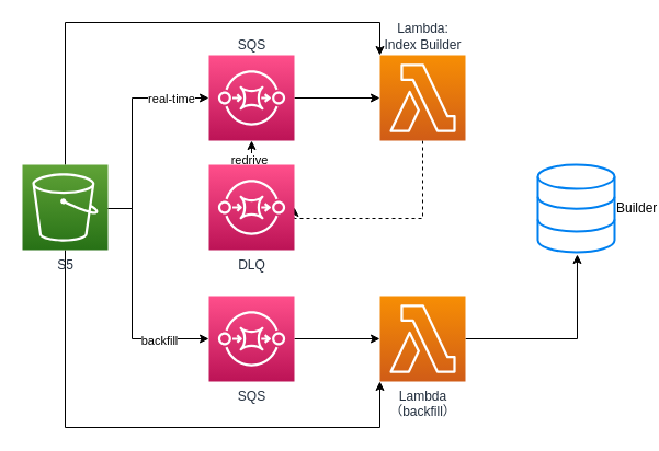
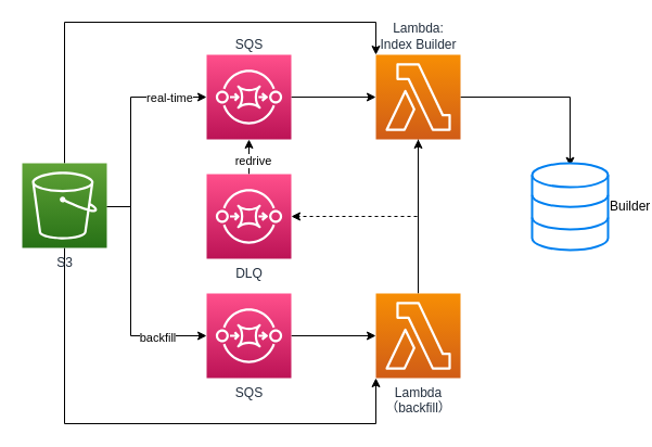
  <mxCell id="0" />
  <mxCell id="1" parent="0" />
  <mxCell id="2" style="edgeStyle=orthogonalEdgeStyle;rounded=0;orthogonalLoop=1;jettySize=auto;html=1;" edge="1" parent="1" source="3" target="13"><mxGeometry relative="1" as="geometry" /></mxCell>
  <mxCell id="3" value="SQS" style="sketch=0;points=[[0,0,0],[0.25,0,0],[0.5,0,0],[0.75,0,0],[1,0,0],[0,1,0],[0.25,1,0],[0.5,1,0],[0.75,1,0],[1,1,0],[0,0.25,0],[0,0.5,0],[0,0.75,0],[1,0.25,0],[1,0.5,0],[1,0.75,0]];outlineConnect=0;fontColor=#232F3E;gradientColor=#FF4F8B;gradientDirection=north;fillColor=#BC1356;strokeColor=#ffffff;dashed=0;verticalLabelPosition=top;verticalAlign=bottom;align=center;html=1;fontSize=12;fontStyle=0;aspect=fixed;shape=mxgraph.aws4.resourceIcon;resIcon=mxgraph.aws4.sqs;labelPosition=center;" vertex="1" parent="1"><mxGeometry x="190" y="50" width="78" height="78" as="geometry" /></mxCell>
  <mxCell id="4" style="edgeStyle=orthogonalEdgeStyle;rounded=0;orthogonalLoop=1;jettySize=auto;html=1;" edge="1" parent="1" source="10" target="3"><mxGeometry relative="1" as="geometry"><Array as="points"><mxPoint x="120" y="190" /><mxPoint x="120" y="89" /></Array></mxGeometry></mxCell>
  <mxCell id="5" value="real-time" style="edgeLabel;html=1;align=center;verticalAlign=middle;resizable=0;points=[];" vertex="1" connectable="0" parent="4"><mxGeometry x="0.637" relative="1" as="geometry"><mxPoint as="offset" /></mxGeometry></mxCell>
  <mxCell id="6" style="edgeStyle=orthogonalEdgeStyle;rounded=0;orthogonalLoop=1;jettySize=auto;html=1;entryX=0;entryY=0.5;entryDx=0;entryDy=0;entryPerimeter=0;startArrow=none;startFill=0;" edge="1" parent="1" source="10" target="15"><mxGeometry relative="1" as="geometry"><Array as="points"><mxPoint x="120" y="190" /><mxPoint x="120" y="309" /></Array></mxGeometry></mxCell>
  <mxCell id="7" value="backfill" style="edgeLabel;html=1;align=center;verticalAlign=middle;resizable=0;points=[];" vertex="1" connectable="0" parent="6"><mxGeometry x="0.564" y="-1" relative="1" as="geometry"><mxPoint as="offset" /></mxGeometry></mxCell>
  <mxCell id="8" style="edgeStyle=orthogonalEdgeStyle;rounded=0;orthogonalLoop=1;jettySize=auto;html=1;startArrow=none;startFill=0;entryX=0;entryY=0;entryDx=0;entryDy=0;entryPerimeter=0;" edge="1" parent="1" source="10" target="13"><mxGeometry relative="1" as="geometry"><mxPoint x="340" y="90" as="targetPoint" /><Array as="points"><mxPoint x="59" y="20" /><mxPoint x="346" y="20" /></Array></mxGeometry></mxCell>
  <mxCell id="9" style="edgeStyle=orthogonalEdgeStyle;rounded=0;orthogonalLoop=1;jettySize=auto;html=1;entryX=0;entryY=1;entryDx=0;entryDy=0;entryPerimeter=0;startArrow=none;startFill=0;" edge="1" parent="1" source="10" target="17"><mxGeometry relative="1" as="geometry"><Array as="points"><mxPoint x="59" y="390" /><mxPoint x="346" y="390" /></Array></mxGeometry></mxCell>
- <mxCell id="10" value="S5 " style="sketch=0;points=[[0,0,0],[0.25,0,0],[0.5,0,0],[0.75,0,0],[1,0,0],[0,1,0],[0.25,1,0],[0.5,1,0],[0.75,1,0],[1,1,0],[0,0.25,0],[0,0.5,0],[0,0.75,0],[1,0.25,0],[1,0.5,0],[1,0.75,0]];outlineConnect=0;fontColor=#232F3E;gradientColor=#60A337;gradientDirection=north;fillColor=#277116;strokeColor=#ffffff;dashed=0;verticalLabelPosition=bottom;verticalAlign=top;align=center;html=1;fontSize=12;fontStyle=0;aspect=fixed;shape=mxgraph.aws4.resourceIcon;resIcon=mxgraph.aws4.s3;" vertex="1" parent="1"><mxGeometry x="20" y="150" width="78" height="78" as="geometry" /></mxCell>
+ <mxCell id="10" value="S3 " style="sketch=0;points=[[0,0,0],[0.25,0,0],[0.5,0,0],[0.75,0,0],[1,0,0],[0,1,0],[0.25,1,0],[0.5,1,0],[0.75,1,0],[1,1,0],[0,0.25,0],[0,0.5,0],[0,0.75,0],[1,0.25,0],[1,0.5,0],[1,0.75,0]];outlineConnect=0;fontColor=#232F3E;gradientColor=#60A337;gradientDirection=north;fillColor=#277116;strokeColor=#ffffff;dashed=0;verticalLabelPosition=bottom;verticalAlign=top;align=center;html=1;fontSize=12;fontStyle=0;aspect=fixed;shape=mxgraph.aws4.resourceIcon;resIcon=mxgraph.aws4.s3;" vertex="1" parent="1"><mxGeometry x="20" y="150" width="78" height="78" as="geometry" /></mxCell>
+ <mxCell id="11" style="edgeStyle=orthogonalEdgeStyle;rounded=0;orthogonalLoop=1;jettySize=auto;html=1;exitX=1;exitY=0.5;exitDx=0;exitDy=0;exitPerimeter=0;entryX=0.5;entryY=0.034;entryDx=0;entryDy=0;entryPerimeter=0;" edge="1" parent="1" source="13" target="18"><mxGeometry relative="1" as="geometry" /></mxCell>
  <mxCell id="12" style="edgeStyle=orthogonalEdgeStyle;rounded=0;orthogonalLoop=1;jettySize=auto;html=1;entryX=1;entryY=0.5;entryDx=0;entryDy=0;entryPerimeter=0;startArrow=none;startFill=0;dashed=1;" edge="1" parent="1" source="13" target="21"><mxGeometry relative="1" as="geometry"><Array as="points"><mxPoint x="385" y="199" /></Array></mxGeometry></mxCell>
  <mxCell id="13" value="Lambda:&lt;br&gt;Index Builder" style="sketch=0;points=[[0,0,0],[0.25,0,0],[0.5,0,0],[0.75,0,0],[1,0,0],[0,1,0],[0.25,1,0],[0.5,1,0],[0.75,1,0],[1,1,0],[0,0.25,0],[0,0.5,0],[0,0.75,0],[1,0.25,0],[1,0.5,0],[1,0.75,0]];outlineConnect=0;fontColor=#232F3E;gradientColor=#F78E04;gradientDirection=north;fillColor=#D05C17;strokeColor=#ffffff;dashed=0;verticalLabelPosition=top;verticalAlign=bottom;align=center;html=1;fontSize=12;fontStyle=0;aspect=fixed;shape=mxgraph.aws4.resourceIcon;resIcon=mxgraph.aws4.lambda;labelPosition=center;" vertex="1" parent="1"><mxGeometry x="346" y="50" width="78" height="78" as="geometry" /></mxCell>
  <mxCell id="14" style="edgeStyle=orthogonalEdgeStyle;rounded=0;orthogonalLoop=1;jettySize=auto;html=1;exitX=1;exitY=0.5;exitDx=0;exitDy=0;exitPerimeter=0;" edge="1" parent="1" source="15" target="17"><mxGeometry relative="1" as="geometry" /></mxCell>
  <mxCell id="15" value="SQS" style="sketch=0;points=[[0,0,0],[0.25,0,0],[0.5,0,0],[0.75,0,0],[1,0,0],[0,1,0],[0.25,1,0],[0.5,1,0],[0.75,1,0],[1,1,0],[0,0.25,0],[0,0.5,0],[0,0.75,0],[1,0.25,0],[1,0.5,0],[1,0.75,0]];outlineConnect=0;fontColor=#232F3E;gradientColor=#FF4F8B;gradientDirection=north;fillColor=#BC1356;strokeColor=#ffffff;dashed=0;verticalLabelPosition=bottom;verticalAlign=top;align=center;html=1;fontSize=12;fontStyle=0;aspect=fixed;shape=mxgraph.aws4.resourceIcon;resIcon=mxgraph.aws4.sqs;" vertex="1" parent="1"><mxGeometry x="190" y="270" width="78" height="78" as="geometry" /></mxCell>
- <mxCell id="16" style="edgeStyle=orthogonalEdgeStyle;rounded=0;orthogonalLoop=1;jettySize=auto;html=1;entryX=0.514;entryY=1.025;entryDx=0;entryDy=0;entryPerimeter=0;startArrow=none;startFill=0;" edge="1" parent="1" source="17" target="18"><mxGeometry relative="1" as="geometry" /></mxCell>
+ <mxCell id="16" style="edgeStyle=orthogonalEdgeStyle;rounded=0;orthogonalLoop=1;jettySize=auto;html=1;startArrow=none;startFill=0;" edge="1" parent="1" source="17" target="13"><mxGeometry relative="1" as="geometry" /></mxCell>
  <mxCell id="17" value="Lambda&lt;br&gt;（backfill）" style="sketch=0;points=[[0,0,0],[0.25,0,0],[0.5,0,0],[0.75,0,0],[1,0,0],[0,1,0],[0.25,1,0],[0.5,1,0],[0.75,1,0],[1,1,0],[0,0.25,0],[0,0.5,0],[0,0.75,0],[1,0.25,0],[1,0.5,0],[1,0.75,0]];outlineConnect=0;fontColor=#232F3E;gradientColor=#F78E04;gradientDirection=north;fillColor=#D05C17;strokeColor=#ffffff;dashed=0;verticalLabelPosition=bottom;verticalAlign=top;align=center;html=1;fontSize=12;fontStyle=0;aspect=fixed;shape=mxgraph.aws4.resourceIcon;resIcon=mxgraph.aws4.lambda;" vertex="1" parent="1"><mxGeometry x="346" y="270" width="78" height="78" as="geometry" /></mxCell>
  <mxCell id="18" value="Builder" style="html=1;verticalLabelPosition=middle;align=left;labelBackgroundColor=#ffffff;verticalAlign=middle;strokeWidth=2;strokeColor=#0080F0;shadow=0;dashed=0;shape=mxgraph.ios7.icons.data;labelPosition=right;" vertex="1" parent="1"><mxGeometry x="490" y="150" width="70" height="80" as="geometry" /></mxCell>
  <mxCell id="19" style="edgeStyle=orthogonalEdgeStyle;rounded=0;orthogonalLoop=1;jettySize=auto;html=1;entryX=0.5;entryY=1;entryDx=0;entryDy=0;entryPerimeter=0;startArrow=none;startFill=0;" edge="1" parent="1" source="21" target="3"><mxGeometry relative="1" as="geometry" /></mxCell>
  <mxCell id="20" value="redrive" style="edgeLabel;html=1;align=center;verticalAlign=middle;resizable=0;points=[];" vertex="1" connectable="0" parent="19"><mxGeometry x="0.208" y="-3" relative="1" as="geometry"><mxPoint as="offset" /></mxGeometry></mxCell>
- <mxCell id="21" value="DLQ" style="sketch=0;points=[[0,0,0],[0.25,0,0],[0.5,0,0],[0.75,0,0],[1,0,0],[0,1,0],[0.25,1,0],[0.5,1,0],[0.75,1,0],[1,1,0],[0,0.25,0],[0,0.5,0],[0,0.75,0],[1,0.25,0],[1,0.5,0],[1,0.75,0]];outlineConnect=0;fontColor=#232F3E;gradientColor=#FF4F8B;gradientDirection=north;fillColor=#BC1356;strokeColor=#ffffff;dashed=0;verticalLabelPosition=bottom;verticalAlign=top;align=center;html=1;fontSize=12;fontStyle=0;aspect=fixed;shape=mxgraph.aws4.resourceIcon;resIcon=mxgraph.aws4.sqs;" vertex="1" parent="1"><mxGeometry x="190" y="150" width="78" height="78" as="geometry" /></mxCell>
+ <mxCell id="21" value="DLQ" style="sketch=0;points=[[0,0,0],[0.25,0,0],[0.5,0,0],[0.75,0,0],[1,0,0],[0,1,0],[0.25,1,0],[0.5,1,0],[0.75,1,0],[1,1,0],[0,0.25,0],[0,0.5,0],[0,0.75,0],[1,0.25,0],[1,0.5,0],[1,0.75,0]];outlineConnect=0;fontColor=#232F3E;gradientColor=#FF4F8B;gradientDirection=north;fillColor=#BC1356;strokeColor=#ffffff;dashed=0;verticalLabelPosition=bottom;verticalAlign=top;align=center;html=1;fontSize=12;fontStyle=0;aspect=fixed;shape=mxgraph.aws4.resourceIcon;resIcon=mxgraph.aws4.sqs;" vertex="1" parent="1"><mxGeometry x="190" y="160" width="78" height="78" as="geometry" /></mxCell>
